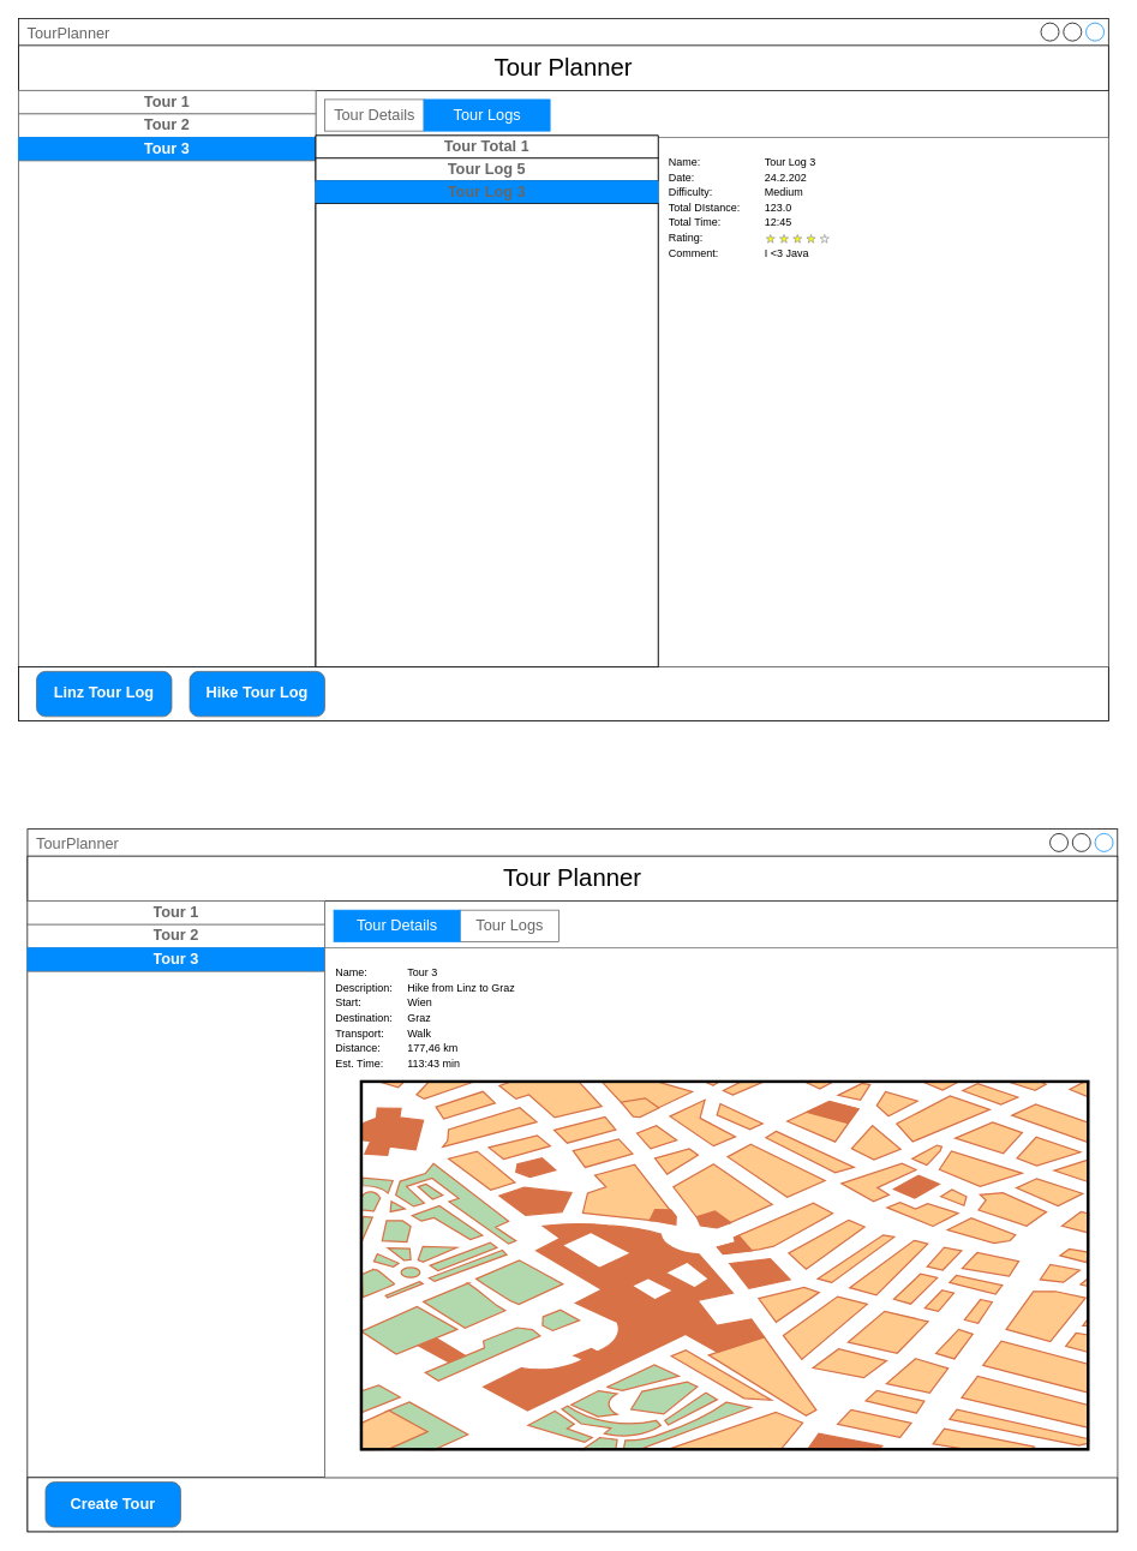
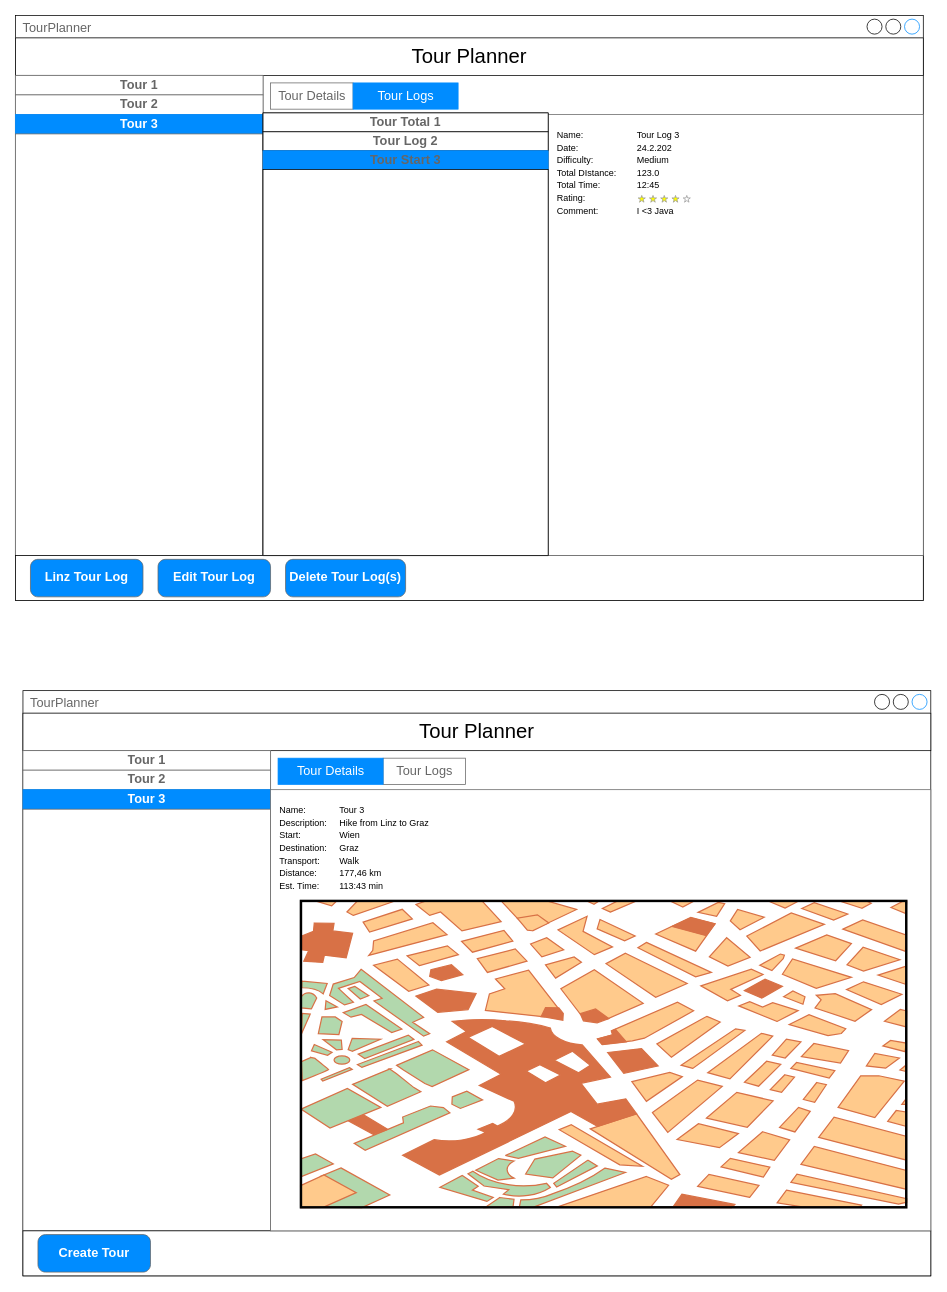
  <mxCell id="0" />
  <mxCell id="1" parent="0" />
  <mxCell id="2" value="TourPlanner" style="strokeWidth=1;shadow=0;dashed=0;align=center;html=1;shape=mxgraph.mockup.containers.window;align=left;verticalAlign=top;spacingLeft=8;strokeColor2=#008cff;strokeColor3=#c4c4c4;fontColor=#666666;mainText=;fontSize=17;labelBackgroundColor=none;whiteSpace=wrap;" vertex="1" parent="1"><mxGeometry x="20" y="20" width="1210" height="780" as="geometry" /></mxCell>
  <mxCell id="3" value="&lt;font style=&quot;font-size: 27px;&quot;&gt;Tour Planner&lt;/font&gt;" style="rounded=0;whiteSpace=wrap;html=1;" vertex="1" parent="1"><mxGeometry x="20" y="50" width="1210" height="50" as="geometry" /></mxCell>
  <mxCell id="4" value="" style="swimlane;strokeColor=#666666;swimlaneFillColor=#FFFFFF;fillColor=#ffffff;fontColor=#008CFF;fontStyle=0;childLayout=stackLayout;horizontal=1;startSize=0;horizontalStack=0;resizeParent=1;resizeParentMax=0;resizeLast=0;collapsible=0;marginBottom=0;whiteSpace=wrap;html=1;fontSize=17;" vertex="1" parent="1"><mxGeometry x="20" y="100" width="330" height="640" as="geometry" /></mxCell>
  <mxCell id="5" value="Tour 1" style="text;spacing=0;strokeColor=inherit;align=center;verticalAlign=middle;overflow=hidden;points=[[0,0.5],[1,0.5]];portConstraint=eastwest;rotatable=0;whiteSpace=wrap;html=1;fillColor=inherit;fontColor=#666666;fontStyle=1;fontSize=17;" vertex="1" parent="4"><mxGeometry width="330" height="26" as="geometry" /></mxCell>
  <mxCell id="6" value="Tour 2" style="text;spacing=0;strokeColor=inherit;align=center;verticalAlign=middle;overflow=hidden;points=[[0,0.5],[1,0.5]];portConstraint=eastwest;rotatable=0;whiteSpace=wrap;html=1;rSize=5;fillColor=inherit;fontStyle=1;fontColor=#666666;fontSize=17;" vertex="1" parent="4"><mxGeometry y="26" width="330" height="26" as="geometry" /></mxCell>
  <mxCell id="7" value="Tour 3" style="text;spacing=0;strokeColor=#008CFF;align=center;verticalAlign=middle;overflow=hidden;points=[[0,0.5],[1,0.5]];portConstraint=eastwest;rotatable=0;whiteSpace=wrap;html=1;rSize=5;fillColor=#008CFF;fontStyle=1;fontColor=#ffffff;fontSize=17;" vertex="1" parent="4"><mxGeometry y="52" width="330" height="26" as="geometry" /></mxCell>
  <mxCell id="8" value="" style="text;spacing=0;strokeColor=inherit;align=center;verticalAlign=middle;overflow=hidden;points=[[0,0.5],[1,0.5]];portConstraint=eastwest;rotatable=0;whiteSpace=wrap;html=1;fillColor=inherit;fontStyle=1;fontColor=#666666;fontSize=17;" vertex="1" parent="4"><mxGeometry y="78" width="330" height="562" as="geometry" /></mxCell>
  <mxCell id="9" value="" style="rounded=0;whiteSpace=wrap;html=1;" vertex="1" parent="1"><mxGeometry x="20" y="740" width="1210" height="60" as="geometry" /></mxCell>
  <mxCell id="10" value="Linz Tour Log" style="strokeWidth=1;shadow=0;dashed=0;align=center;html=1;shape=mxgraph.mockup.buttons.button;strokeColor=#666666;fontColor=#ffffff;mainText=;buttonStyle=round;fontSize=17;fontStyle=1;fillColor=#008cff;whiteSpace=wrap;" vertex="1" parent="1"><mxGeometry x="40" y="745" width="150" height="50" as="geometry" /></mxCell>
- <mxCell id="11" value="Hike Tour Log" style="strokeWidth=1;shadow=0;dashed=0;align=center;html=1;shape=mxgraph.mockup.buttons.button;strokeColor=#666666;fontColor=#ffffff;mainText=;buttonStyle=round;fontSize=17;fontStyle=1;fillColor=#008cff;whiteSpace=wrap;" vertex="1" parent="1"><mxGeometry x="210" y="745" width="150" height="50" as="geometry" /></mxCell>
+ <mxCell id="11" value="Edit Tour Log" style="strokeWidth=1;shadow=0;dashed=0;align=center;html=1;shape=mxgraph.mockup.buttons.button;strokeColor=#666666;fontColor=#ffffff;mainText=;buttonStyle=round;fontSize=17;fontStyle=1;fillColor=#008cff;whiteSpace=wrap;" vertex="1" parent="1"><mxGeometry x="210" y="745" width="150" height="50" as="geometry" /></mxCell>
+ <mxCell id="12" value="Delete Tour Log(s)" style="strokeWidth=1;shadow=0;dashed=0;align=center;html=1;shape=mxgraph.mockup.buttons.button;strokeColor=#666666;fontColor=#ffffff;mainText=;buttonStyle=round;fontSize=17;fontStyle=1;fillColor=#008cff;whiteSpace=wrap;" vertex="1" parent="1"><mxGeometry x="380" y="745" width="160" height="50" as="geometry" /></mxCell>
  <mxCell id="13" value="" style="strokeWidth=1;shadow=0;dashed=0;align=center;html=1;shape=mxgraph.mockup.containers.marginRect2;rectMarginTop=32;strokeColor=#666666;gradientColor=none;whiteSpace=wrap;" vertex="1" parent="1"><mxGeometry x="350" y="120" width="880" height="620" as="geometry" /></mxCell>
  <mxCell id="14" value="Tour Details" style="strokeColor=inherit;fillColor=inherit;gradientColor=inherit;strokeWidth=1;shadow=0;dashed=0;align=center;html=1;shape=mxgraph.mockup.containers.rrect;rSize=0;fontSize=17;fontColor=#666666;gradientColor=none;" vertex="1" parent="13"><mxGeometry width="110" height="35" relative="1" as="geometry"><mxPoint x="10" y="-10" as="offset" /></mxGeometry></mxCell>
  <mxCell id="15" value="Tour Logs" style="strokeWidth=1;shadow=0;dashed=0;align=center;html=1;shape=mxgraph.mockup.containers.rrect;rSize=0;fontSize=17;fontColor=#ffffff;strokeColor=#008cff;fillColor=#008cff;" vertex="1" parent="13"><mxGeometry width="140" height="35" relative="1" as="geometry"><mxPoint x="120" y="-10" as="offset" /></mxGeometry></mxCell>
  <mxCell id="16" value="" style="swimlane;strokeColor=default;swimlaneFillColor=#FFFFFF;fillColor=#ffffff;fontColor=#008CFF;fontStyle=0;childLayout=stackLayout;horizontal=1;startSize=0;horizontalStack=0;resizeParent=1;resizeParentMax=0;resizeLast=0;collapsible=0;marginBottom=0;whiteSpace=wrap;html=1;fontSize=17;swimlaneLine=1;" vertex="1" parent="13"><mxGeometry y="30" width="380" height="590.003" as="geometry" /></mxCell>
  <mxCell id="17" value="Tour Total 1" style="text;spacing=0;strokeColor=inherit;align=center;verticalAlign=middle;overflow=hidden;points=[[0,0.5],[1,0.5]];portConstraint=eastwest;rotatable=0;whiteSpace=wrap;html=1;fillColor=inherit;fontColor=#666666;fontStyle=1;fontSize=17;" vertex="1" parent="16"><mxGeometry width="380" height="25.188" as="geometry" /></mxCell>
- <mxCell id="18" value="Tour Log 5" style="text;spacing=0;strokeColor=inherit;align=center;verticalAlign=middle;overflow=hidden;points=[[0,0.5],[1,0.5]];portConstraint=eastwest;rotatable=0;whiteSpace=wrap;html=1;rSize=5;fillColor=inherit;fontStyle=1;fontColor=#666666;fontSize=17;" vertex="1" parent="16"><mxGeometry y="25.188" width="380" height="25.188" as="geometry" /></mxCell>
- <mxCell id="19" value="&lt;span style=&quot;color: rgb(102, 102, 102);&quot;&gt;Tour Log 3&lt;/span&gt;" style="text;spacing=0;strokeColor=#008CFF;align=center;verticalAlign=middle;overflow=hidden;points=[[0,0.5],[1,0.5]];portConstraint=eastwest;rotatable=0;whiteSpace=wrap;html=1;rSize=5;fillColor=#008CFF;fontStyle=1;fontColor=#ffffff;fontSize=17;" vertex="1" parent="16"><mxGeometry y="50.375" width="380" height="25.188" as="geometry" /></mxCell>
+ <mxCell id="18" value="Tour Log 2" style="text;spacing=0;strokeColor=inherit;align=center;verticalAlign=middle;overflow=hidden;points=[[0,0.5],[1,0.5]];portConstraint=eastwest;rotatable=0;whiteSpace=wrap;html=1;rSize=5;fillColor=inherit;fontStyle=1;fontColor=#666666;fontSize=17;" vertex="1" parent="16"><mxGeometry y="25.188" width="380" height="25.188" as="geometry" /></mxCell>
+ <mxCell id="19" value="&lt;span style=&quot;color: rgb(102, 102, 102);&quot;&gt;Tour Start 3&lt;/span&gt;" style="text;spacing=0;strokeColor=#008CFF;align=center;verticalAlign=middle;overflow=hidden;points=[[0,0.5],[1,0.5]];portConstraint=eastwest;rotatable=0;whiteSpace=wrap;html=1;rSize=5;fillColor=#008CFF;fontStyle=1;fontColor=#ffffff;fontSize=17;" vertex="1" parent="16"><mxGeometry y="50.375" width="380" height="25.188" as="geometry" /></mxCell>
  <mxCell id="20" value="" style="text;spacing=0;strokeColor=inherit;align=center;verticalAlign=middle;overflow=hidden;points=[[0,0.5],[1,0.5]];portConstraint=eastwest;rotatable=0;whiteSpace=wrap;html=1;fillColor=inherit;fontStyle=1;fontColor=#666666;fontSize=17;" vertex="1" parent="16"><mxGeometry y="75.562" width="380" height="514.44" as="geometry" /></mxCell>
  <mxCell id="21" value="&lt;div style=&quot;line-height: 140%;&quot;&gt;Name:&lt;span style=&quot;white-space: pre;&quot;&gt;&#09;&lt;/span&gt;&lt;span style=&quot;white-space: pre;&quot;&gt;&#09;&lt;/span&gt;&lt;span style=&quot;white-space: pre;&quot;&gt;&#09;&lt;/span&gt;Tour Log 3&lt;br&gt;Date:&lt;span style=&quot;white-space: pre;&quot;&gt;&#09;&lt;/span&gt;&amp;nbsp;&lt;span style=&quot;white-space: pre;&quot;&gt;&#09;&lt;span style=&quot;white-space: pre;&quot;&gt;&#09;&lt;/span&gt;&lt;/span&gt;24.2.202&lt;br&gt;Difficulty:&lt;span style=&quot;white-space: pre;&quot;&gt;&#09;&lt;/span&gt;&lt;span style=&quot;white-space: pre;&quot;&gt;&lt;span style=&quot;white-space: pre;&quot;&gt;&#09;&lt;span style=&quot;white-space: pre;&quot;&gt;&#09;&lt;/span&gt;&lt;/span&gt;&lt;/span&gt;Medium&lt;br&gt;Total DIstance:&lt;span style=&quot;white-space: pre;&quot;&gt;&#09;&lt;/span&gt;123.0&lt;br&gt;&lt;div&gt;Total Time: &lt;span style=&quot;white-space: pre;&quot;&gt;&#09;&lt;/span&gt;&lt;span style=&quot;white-space: pre;&quot;&gt;&#09;&lt;/span&gt;12:45&lt;br&gt;Rating:&lt;span style=&quot;white-space: pre;&quot;&gt;&#09;&lt;/span&gt;&lt;span style=&quot;white-space: pre;&quot;&gt;&#09;&lt;/span&gt;&lt;span style=&quot;white-space: pre;&quot;&gt;&#09;&lt;/span&gt;&lt;br&gt;Comment:&lt;span style=&quot;white-space: pre;&quot;&gt;&#09;&lt;/span&gt;&lt;span style=&quot;white-space: pre;&quot;&gt;&#09;&lt;/span&gt;I &amp;lt;3 Java&lt;/div&gt;&lt;/div&gt;" style="text;html=1;align=left;verticalAlign=middle;whiteSpace=wrap;rounded=0;" vertex="1" parent="13"><mxGeometry x="390" y="40" width="360" height="140" as="geometry" /></mxCell>
  <mxCell id="22" value="" style="verticalLabelPosition=bottom;shadow=0;dashed=0;align=center;html=1;verticalAlign=top;strokeWidth=1;shape=mxgraph.mockup.misc.rating;strokeColor=#999999;fillColor=#ffff00;emptyFillColor=#ffffff;grade=4;ratingScale=5;ratingStyle=star;" vertex="1" parent="13"><mxGeometry x="500" y="140" width="100" height="10" as="geometry" /></mxCell>
  <mxCell id="23" value="TourPlanner" style="strokeWidth=1;shadow=0;dashed=0;align=center;html=1;shape=mxgraph.mockup.containers.window;align=left;verticalAlign=top;spacingLeft=8;strokeColor2=#008cff;strokeColor3=#c4c4c4;fontColor=#666666;mainText=;fontSize=17;labelBackgroundColor=none;whiteSpace=wrap;" vertex="1" parent="1"><mxGeometry x="30" y="920" width="1210" height="780" as="geometry" /></mxCell>
  <mxCell id="24" value="&lt;font style=&quot;font-size: 27px;&quot;&gt;Tour Planner&lt;/font&gt;" style="rounded=0;whiteSpace=wrap;html=1;" vertex="1" parent="1"><mxGeometry x="30" y="950" width="1210" height="50" as="geometry" /></mxCell>
  <mxCell id="25" value="" style="swimlane;strokeColor=#666666;swimlaneFillColor=#FFFFFF;fillColor=#ffffff;fontColor=#008CFF;fontStyle=0;childLayout=stackLayout;horizontal=1;startSize=0;horizontalStack=0;resizeParent=1;resizeParentMax=0;resizeLast=0;collapsible=0;marginBottom=0;whiteSpace=wrap;html=1;fontSize=17;" vertex="1" parent="1"><mxGeometry x="30" y="1000" width="330" height="640" as="geometry" /></mxCell>
  <mxCell id="26" value="Tour 1" style="text;spacing=0;strokeColor=inherit;align=center;verticalAlign=middle;overflow=hidden;points=[[0,0.5],[1,0.5]];portConstraint=eastwest;rotatable=0;whiteSpace=wrap;html=1;fillColor=inherit;fontColor=#666666;fontStyle=1;fontSize=17;" vertex="1" parent="25"><mxGeometry width="330" height="26" as="geometry" /></mxCell>
  <mxCell id="27" value="Tour 2" style="text;spacing=0;strokeColor=inherit;align=center;verticalAlign=middle;overflow=hidden;points=[[0,0.5],[1,0.5]];portConstraint=eastwest;rotatable=0;whiteSpace=wrap;html=1;rSize=5;fillColor=inherit;fontStyle=1;fontColor=#666666;fontSize=17;" vertex="1" parent="25"><mxGeometry y="26" width="330" height="26" as="geometry" /></mxCell>
  <mxCell id="28" value="Tour 3" style="text;spacing=0;strokeColor=#008CFF;align=center;verticalAlign=middle;overflow=hidden;points=[[0,0.5],[1,0.5]];portConstraint=eastwest;rotatable=0;whiteSpace=wrap;html=1;rSize=5;fillColor=#008CFF;fontStyle=1;fontColor=#ffffff;fontSize=17;" vertex="1" parent="25"><mxGeometry y="52" width="330" height="26" as="geometry" /></mxCell>
  <mxCell id="29" value="" style="text;spacing=0;strokeColor=inherit;align=center;verticalAlign=middle;overflow=hidden;points=[[0,0.5],[1,0.5]];portConstraint=eastwest;rotatable=0;whiteSpace=wrap;html=1;fillColor=inherit;fontStyle=1;fontColor=#666666;fontSize=17;" vertex="1" parent="25"><mxGeometry y="78" width="330" height="562" as="geometry" /></mxCell>
  <mxCell id="30" value="" style="rounded=0;whiteSpace=wrap;html=1;" vertex="1" parent="1"><mxGeometry x="30" y="1640" width="1210" height="60" as="geometry" /></mxCell>
  <mxCell id="31" value="Create Tour" style="strokeWidth=1;shadow=0;dashed=0;align=center;html=1;shape=mxgraph.mockup.buttons.button;strokeColor=#666666;fontColor=#ffffff;mainText=;buttonStyle=round;fontSize=17;fontStyle=1;fillColor=#008cff;whiteSpace=wrap;" vertex="1" parent="1"><mxGeometry x="50" y="1645" width="150" height="50" as="geometry" /></mxCell>
  <mxCell id="32" value="" style="strokeWidth=1;shadow=0;dashed=0;align=center;html=1;shape=mxgraph.mockup.containers.marginRect2;rectMarginTop=32;strokeColor=#666666;gradientColor=none;whiteSpace=wrap;" vertex="1" parent="1"><mxGeometry x="360" y="1020" width="880" height="620" as="geometry" /></mxCell>
  <mxCell id="33" value="Tour Logs" style="strokeColor=inherit;fillColor=inherit;gradientColor=inherit;strokeWidth=1;shadow=0;dashed=0;align=center;html=1;shape=mxgraph.mockup.containers.rrect;rSize=0;fontSize=17;fontColor=#666666;gradientColor=none;" vertex="1" parent="32"><mxGeometry width="110" height="35" relative="1" as="geometry"><mxPoint x="150" y="-10" as="offset" /></mxGeometry></mxCell>
  <mxCell id="34" value="Tour Details" style="strokeWidth=1;shadow=0;dashed=0;align=center;html=1;shape=mxgraph.mockup.containers.rrect;rSize=0;fontSize=17;fontColor=#ffffff;strokeColor=#008cff;fillColor=#008cff;" vertex="1" parent="32"><mxGeometry width="140" height="35" relative="1" as="geometry"><mxPoint x="10" y="-10" as="offset" /></mxGeometry></mxCell>
  <mxCell id="35" value="&lt;div style=&quot;line-height: 140%;&quot;&gt;Name:&lt;span style=&quot;white-space: pre;&quot;&gt;&#09;&lt;/span&gt;&lt;span style=&quot;white-space: pre;&quot;&gt;&#09;&lt;/span&gt;Tour 3&lt;br&gt;Description:&lt;span style=&quot;white-space: pre;&quot;&gt;&#09;&lt;/span&gt;Hike from Linz to Graz&lt;br&gt;Start:&lt;span style=&quot;white-space: pre;&quot;&gt;&#09;&lt;/span&gt;&lt;span style=&quot;white-space: pre;&quot;&gt;&#09;&lt;/span&gt;Wien&lt;br&gt;Destination:&lt;span style=&quot;white-space: pre;&quot;&gt;&#09;&lt;/span&gt;Graz&lt;br&gt;&lt;div&gt;Transport:&lt;span style=&quot;white-space: pre;&quot;&gt;&#09;&lt;/span&gt;Walk&lt;/div&gt;&lt;div&gt;Distance:&lt;span style=&quot;white-space: pre;&quot;&gt;&#09;&lt;/span&gt;&lt;span style=&quot;white-space: pre;&quot;&gt;&#09;&lt;/span&gt;177,46 km&lt;br&gt;&lt;/div&gt;&lt;div&gt;Est. Time:&lt;span style=&quot;white-space: pre;&quot;&gt;&#09;&lt;/span&gt;113:43 min&lt;/div&gt;&lt;/div&gt;" style="text;html=1;align=left;verticalAlign=middle;whiteSpace=wrap;rounded=0;" vertex="1" parent="32"><mxGeometry x="10" y="40" width="360" height="140" as="geometry" /></mxCell>
  <mxCell id="36" value="" style="verticalLabelPosition=bottom;shadow=0;dashed=0;align=center;html=1;verticalAlign=top;strokeWidth=1;shape=mxgraph.mockup.misc.map;" vertex="1" parent="32"><mxGeometry x="40" y="180" width="810" height="410" as="geometry" /></mxCell>
